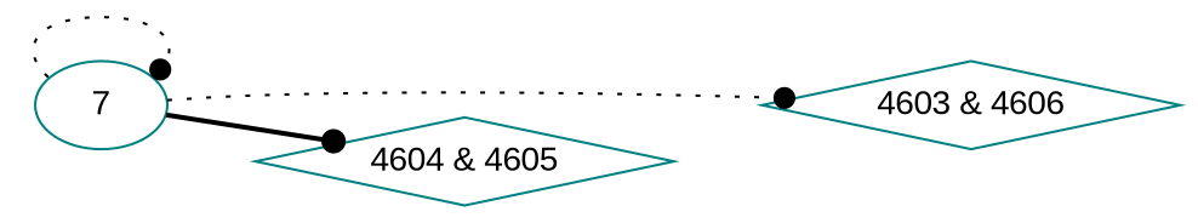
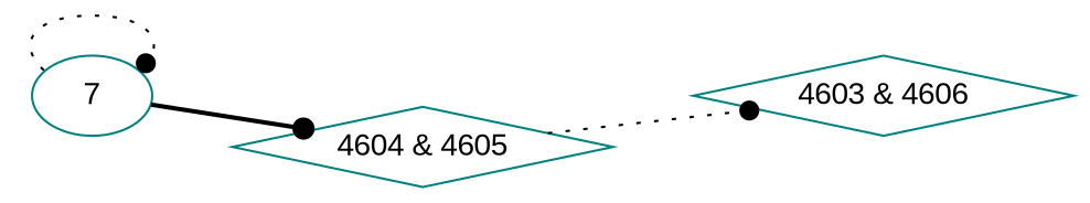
  digraph {
    fontname="Liberation Sans"
    rankdir=LR
    node [color=teal fontname="Liberation Sans" shape=diamond]
    edge [arrowhead=dot fontname="Liberation Sans" style=dotted]
    n1 [label="4603 & 4606"]
    n2 [label="4604 & 4605"]
    n3 [label=7 shape=""]
-   n3 -> n1
+   n2 -> n1
    n3 -> n2 [style=bold]
    n3 -> n3
  }
